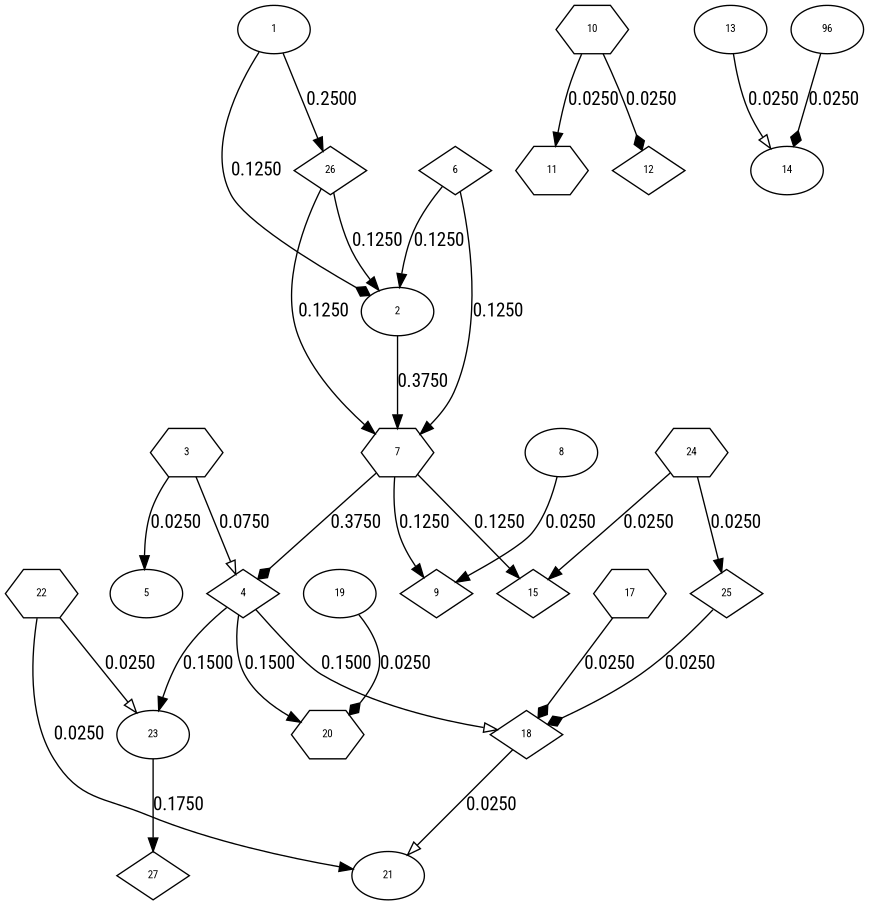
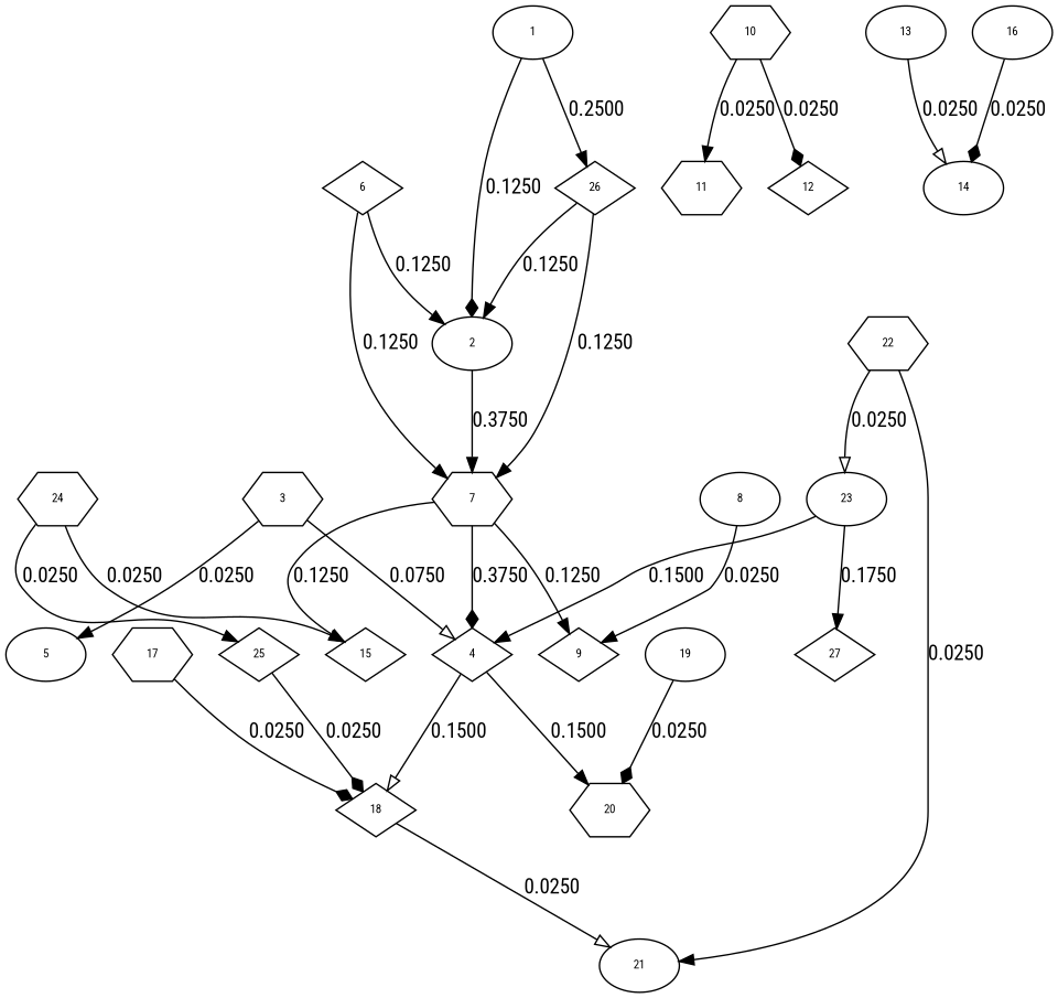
  digraph {
    fontname="Roboto Condensed"
    ranksep=.75
    node [fontname="Roboto Condensed" fontsize=8 shape=ellipse]
    edge [arrowhead=normal fontname="Roboto Condensed"]
    1
    2
    3 [shape=hexagon]
    4 [shape=diamond]
    5
    6 [shape=diamond]
    7 [shape=hexagon]
    8
    9 [shape=diamond]
    10 [shape=hexagon]
    11 [shape=hexagon]
    12 [shape=diamond]
    13
    14
    15 [shape=diamond]
-   16 [label=96]
+   16
    17 [shape=hexagon]
    18 [shape=diamond]
    19
    20 [shape=hexagon]
    21
    22 [shape=hexagon]
    23
    24 [shape=hexagon]
    25 [shape=diamond]
    26 [shape=diamond]
    27 [shape=diamond]
    subgraph sub_1 {
      1
      2
      3
      4
      5
      6
      7
      8
      9
      10
      11
      12
      13
      14
      15
      16
      17
      18
      19
      20
      21
      22
      23
      24
      25
      26
      27
    }
    1 -> 2 [arrowhead=diamond label=0.1250]
    1 -> 26 [label=0.2500]
    2 -> 7 [label=0.3750]
    3 -> 4 [arrowhead=onormal label=0.0750]
    3 -> 5 [label=0.0250]
    4 -> 18 [arrowhead=onormal label=0.1500]
    4 -> 20 [label=0.1500]
-   4 -> 23 [label=0.1500]
+   23 -> 4 [label=0.1500]
    6 -> 2 [label=0.1250]
    6 -> 7 [label=0.1250]
    7 -> 4 [arrowhead=diamond label=0.3750]
    7 -> 9 [label=0.1250]
    7 -> 15 [label=0.1250]
    8 -> 9 [label=0.0250]
    10 -> 11 [label=0.0250]
    10 -> 12 [arrowhead=diamond label=0.0250]
    13 -> 14 [arrowhead=onormal label=0.0250]
    16 -> 14 [arrowhead=diamond label=0.0250]
    17 -> 18 [arrowhead=diamond label=0.0250]
    18 -> 21 [arrowhead=onormal label=0.0250]
    19 -> 20 [arrowhead=diamond label=0.0250]
    22 -> 21 [label=0.0250]
    22 -> 23 [arrowhead=onormal label=0.0250]
    23 -> 27 [label=0.1750]
    24 -> 15 [label=0.0250]
    24 -> 25 [label=0.0250]
    25 -> 18 [arrowhead=diamond label=0.0250]
    26 -> 2 [label=0.1250]
    26 -> 7 [label=0.1250]
  }
